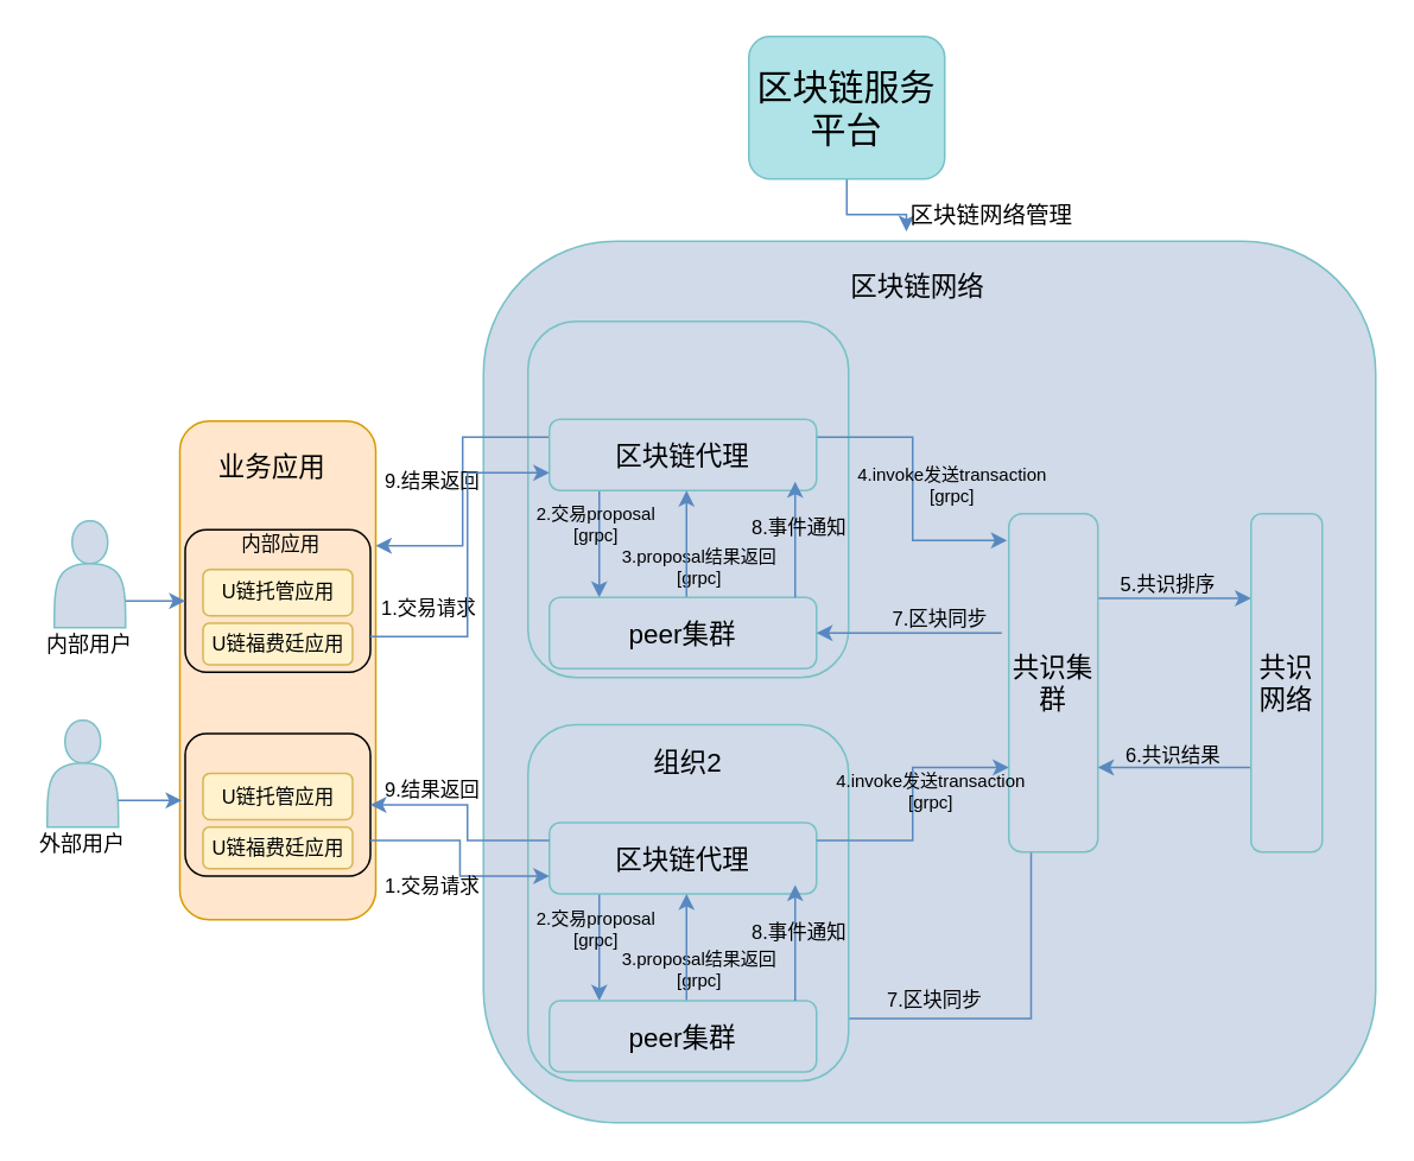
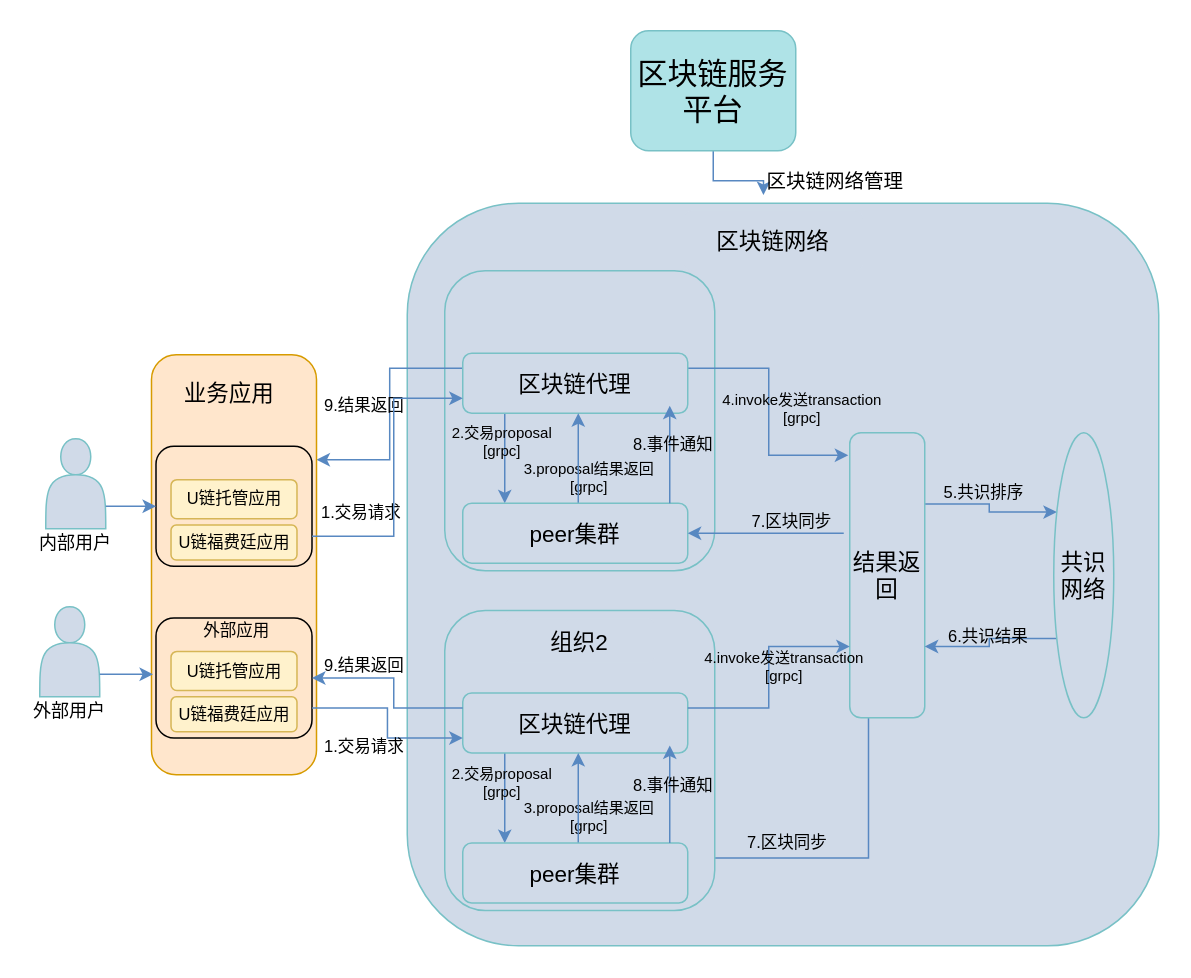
  <mxCell id="0" />
  <mxCell id="1" parent="0" />
  <mxCell id="2" value="" style="rounded=1;whiteSpace=wrap;html=1;strokeColor=#78C1C6;fillColor=#D0DAE8;fontSize=11;align=center;" vertex="1" parent="1"><mxGeometry x="271" y="135" width="501" height="495" as="geometry" /></mxCell>
  <mxCell id="3" value="" style="rounded=1;whiteSpace=wrap;html=1;strokeColor=#78C1C6;fillColor=#D0DAE8;fontSize=20;align=center;" vertex="1" parent="1"><mxGeometry x="296" y="180" width="180" height="200" as="geometry" /></mxCell>
  <mxCell id="4" style="edgeStyle=orthogonalEdgeStyle;rounded=0;orthogonalLoop=1;jettySize=auto;html=1;exitX=0.25;exitY=1;exitDx=0;exitDy=0;entryX=0.25;entryY=0;entryDx=0;entryDy=0;strokeColor=#5888C1;fontSize=10;" edge="1" parent="1"><mxGeometry relative="1" as="geometry"><mxPoint x="336" y="275" as="sourcePoint" /><mxPoint x="336" y="335" as="targetPoint" /></mxGeometry></mxCell>
  <mxCell id="5" style="edgeStyle=orthogonalEdgeStyle;rounded=0;orthogonalLoop=1;jettySize=auto;html=1;exitX=1;exitY=0.25;exitDx=0;exitDy=0;entryX=-0.02;entryY=0.079;entryDx=0;entryDy=0;entryPerimeter=0;strokeColor=#5888C1;fontSize=10;" edge="1" parent="1" source="7" target="10"><mxGeometry relative="1" as="geometry" /></mxCell>
  <mxCell id="6" style="edgeStyle=orthogonalEdgeStyle;rounded=0;orthogonalLoop=1;jettySize=auto;html=1;exitX=0;exitY=0.25;exitDx=0;exitDy=0;entryX=1;entryY=0.25;entryDx=0;entryDy=0;strokeColor=#5888C1;fontSize=11;" edge="1" parent="1" source="7" target="20"><mxGeometry relative="1" as="geometry" /></mxCell>
  <mxCell id="7" value="区块链代理" style="rounded=1;whiteSpace=wrap;html=1;strokeColor=#78C1C6;fillColor=#D0DAE8;fontSize=15;align=center;" vertex="1" parent="1"><mxGeometry x="308" y="235" width="150" height="40" as="geometry" /></mxCell>
  <mxCell id="8" style="edgeStyle=orthogonalEdgeStyle;rounded=0;orthogonalLoop=1;jettySize=auto;html=1;exitX=1;exitY=0.25;exitDx=0;exitDy=0;entryX=0;entryY=0.25;entryDx=0;entryDy=0;strokeColor=#5888C1;fontSize=11;" edge="1" parent="1" source="10" target="12"><mxGeometry relative="1" as="geometry" /></mxCell>
  <mxCell id="9" style="edgeStyle=orthogonalEdgeStyle;rounded=0;orthogonalLoop=1;jettySize=auto;html=1;exitX=0.25;exitY=1;exitDx=0;exitDy=0;entryX=1;entryY=0.25;entryDx=0;entryDy=0;strokeColor=#5888C1;fontSize=11;" edge="1" parent="1" source="10" target="59"><mxGeometry relative="1" as="geometry" /></mxCell>
- <mxCell id="10" value="共识集群" style="rounded=1;whiteSpace=wrap;html=1;strokeColor=#78C1C6;fillColor=#D0DAE8;fontSize=15;align=center;" vertex="1" parent="1"><mxGeometry x="566" y="288" width="50" height="190" as="geometry" /></mxCell>
+ <mxCell id="10" value="结果返回" style="rounded=1;whiteSpace=wrap;html=1;strokeColor=#78C1C6;fillColor=#D0DAE8;fontSize=15;align=center;" vertex="1" parent="1"><mxGeometry x="566" y="288" width="50" height="190" as="geometry" /></mxCell>
  <mxCell id="11" style="edgeStyle=orthogonalEdgeStyle;rounded=0;orthogonalLoop=1;jettySize=auto;html=1;exitX=0;exitY=0.75;exitDx=0;exitDy=0;entryX=1;entryY=0.75;entryDx=0;entryDy=0;strokeColor=#5888C1;fontSize=11;" edge="1" parent="1" source="12" target="10"><mxGeometry relative="1" as="geometry" /></mxCell>
- <mxCell id="12" value="共识网络" style="rounded=1;whiteSpace=wrap;html=1;strokeColor=#78C1C6;fillColor=#D0DAE8;fontSize=15;align=center;" vertex="1" parent="1"><mxGeometry x="702" y="288" width="40" height="190" as="geometry" /></mxCell>
+ <mxCell id="12" value="共识网络" style="ellipse;whiteSpace=wrap;html=1;strokeColor=#78C1C6;fillColor=#D0DAE8;fontSize=15;align=center;" vertex="1" parent="1"><mxGeometry x="702" y="288" width="40" height="190" as="geometry" /></mxCell>
  <mxCell id="13" value="1.交易请求" style="text;html=1;resizable=0;points=[];autosize=1;align=left;verticalAlign=top;spacingTop=-4;fontSize=11;" vertex="1" parent="1"><mxGeometry x="211.5" y="332" width="70" height="20" as="geometry" /></mxCell>
  <mxCell id="14" value="2.交易proposal&lt;br style=&quot;font-size: 10px&quot;&gt;[grpc]" style="text;html=1;resizable=0;points=[];autosize=1;align=center;verticalAlign=top;spacingTop=-4;fontSize=10;" vertex="1" parent="1"><mxGeometry x="293.5" y="280" width="80" height="30" as="geometry" /></mxCell>
  <mxCell id="15" value="3.proposal结果返回&lt;br&gt;[grpc]" style="text;html=1;resizable=0;points=[];autosize=1;align=center;verticalAlign=top;spacingTop=-4;fontSize=10;" vertex="1" parent="1"><mxGeometry x="341.5" y="303.5" width="100" height="30" as="geometry" /></mxCell>
  <mxCell id="16" style="edgeStyle=orthogonalEdgeStyle;rounded=0;orthogonalLoop=1;jettySize=auto;html=1;exitX=0.75;exitY=0;exitDx=0;exitDy=0;entryX=0.75;entryY=1;entryDx=0;entryDy=0;strokeColor=#5888C1;fontSize=10;" edge="1" parent="1"><mxGeometry relative="1" as="geometry"><mxPoint x="385" y="335" as="sourcePoint" /><mxPoint x="385" y="275" as="targetPoint" /></mxGeometry></mxCell>
  <mxCell id="17" value="peer集群" style="rounded=1;whiteSpace=wrap;html=1;strokeColor=#78C1C6;fillColor=#D0DAE8;fontSize=15;align=center;" vertex="1" parent="1"><mxGeometry x="308" y="335" width="150" height="40" as="geometry" /></mxCell>
  <mxCell id="18" value="4.invoke发送transaction&lt;br&gt;[grpc]" style="text;html=1;resizable=0;points=[];autosize=1;align=center;verticalAlign=top;spacingTop=-4;fontSize=10;" vertex="1" parent="1"><mxGeometry x="474" y="258" width="120" height="30" as="geometry" /></mxCell>
  <mxCell id="19" value="" style="group;fillColor=none;strokeColor=none;rounded=1;fontSize=11;" vertex="1" connectable="0" parent="1"><mxGeometry x="100.5" y="236" width="107" height="280" as="geometry" /></mxCell>
  <mxCell id="20" value="" style="rounded=1;whiteSpace=wrap;html=1;strokeColor=#d79b00;fillColor=#ffe6cc;fontSize=12;align=center;" vertex="1" parent="19"><mxGeometry width="110" height="280" as="geometry" /></mxCell>
  <mxCell id="21" value="业务应用" style="rounded=1;whiteSpace=wrap;html=1;strokeColor=none;fillColor=none;fontSize=15;align=center;" vertex="1" parent="19"><mxGeometry x="2.08" y="10" width="98.8" height="30" as="geometry" /></mxCell>
  <mxCell id="22" value="" style="group" vertex="1" connectable="0" parent="19"><mxGeometry x="3" y="60" width="104" height="81" as="geometry" /></mxCell>
  <mxCell id="23" value="" style="rounded=1;whiteSpace=wrap;html=1;strokeColor=#000000;fillColor=none;fontSize=11;align=center;" vertex="1" parent="22"><mxGeometry y="1" width="104" height="80" as="geometry" /></mxCell>
  <mxCell id="24" value="U链托管应用" style="rounded=1;whiteSpace=wrap;html=1;strokeColor=#d6b656;fillColor=#fff2cc;fontSize=11;align=center;" vertex="1" parent="22"><mxGeometry x="10.01" y="23.276" width="83.98" height="26.069" as="geometry" /></mxCell>
  <mxCell id="25" value="U链福费廷应用" style="rounded=1;whiteSpace=wrap;html=1;strokeColor=#d6b656;fillColor=#fff2cc;fontSize=11;align=center;" vertex="1" parent="22"><mxGeometry x="10.01" y="53.569" width="83.98" height="23.276" as="geometry" /></mxCell>
- <mxCell id="26" value="内部应用" style="rounded=1;whiteSpace=wrap;html=1;strokeColor=none;fillColor=none;fontSize=11;align=center;arcSize=50;" vertex="1" parent="22"><mxGeometry x="18.564" width="71.136" height="18.621" as="geometry" /></mxCell>
  <mxCell id="27" value="" style="group" vertex="1" connectable="0" parent="19"><mxGeometry x="3" y="174.5" width="104" height="81" as="geometry" /></mxCell>
  <mxCell id="28" value="" style="rounded=1;whiteSpace=wrap;html=1;strokeColor=#000000;fillColor=none;fontSize=11;align=center;" vertex="1" parent="27"><mxGeometry y="1" width="104" height="80" as="geometry" /></mxCell>
  <mxCell id="29" value="U链托管应用" style="rounded=1;whiteSpace=wrap;html=1;strokeColor=#d6b656;fillColor=#fff2cc;fontSize=11;align=center;" vertex="1" parent="27"><mxGeometry x="10.01" y="23.276" width="83.98" height="26.069" as="geometry" /></mxCell>
  <mxCell id="30" value="U链福费廷应用" style="rounded=1;whiteSpace=wrap;html=1;strokeColor=#d6b656;fillColor=#fff2cc;fontSize=11;align=center;" vertex="1" parent="27"><mxGeometry x="10.01" y="53.569" width="83.98" height="23.276" as="geometry" /></mxCell>
+ <mxCell id="31" value="外部应用" style="rounded=1;whiteSpace=wrap;html=1;strokeColor=none;fillColor=none;fontSize=11;align=center;arcSize=50;" vertex="1" parent="27"><mxGeometry x="18.564" width="71.136" height="18.621" as="geometry" /></mxCell>
  <mxCell id="32" value="5.共识排序" style="text;html=1;resizable=0;points=[];autosize=1;align=left;verticalAlign=top;spacingTop=-4;fontSize=11;" vertex="1" parent="1"><mxGeometry x="627" y="319" width="70" height="10" as="geometry" /></mxCell>
  <mxCell id="33" value="6.共识结果" style="text;html=1;resizable=0;points=[];autosize=1;align=left;verticalAlign=top;spacingTop=-4;fontSize=11;" vertex="1" parent="1"><mxGeometry x="630" y="415" width="70" height="10" as="geometry" /></mxCell>
  <mxCell id="34" value="" style="endArrow=classic;html=1;strokeColor=#5888C1;fontSize=11;entryX=1;entryY=0.5;entryDx=0;entryDy=0;" edge="1" parent="1" target="17"><mxGeometry width="50" height="50" relative="1" as="geometry"><mxPoint x="562" y="355" as="sourcePoint" /><mxPoint x="558" y="330" as="targetPoint" /></mxGeometry></mxCell>
  <mxCell id="35" value="7.区块同步" style="text;html=1;resizable=0;points=[];autosize=1;align=left;verticalAlign=top;spacingTop=-4;fontSize=11;" vertex="1" parent="1"><mxGeometry x="499" y="338" width="70" height="10" as="geometry" /></mxCell>
  <mxCell id="36" value="" style="endArrow=classic;html=1;strokeColor=#5888C1;fontSize=11;" edge="1" parent="1"><mxGeometry width="50" height="50" relative="1" as="geometry"><mxPoint x="446" y="335" as="sourcePoint" /><mxPoint x="446" y="270" as="targetPoint" /></mxGeometry></mxCell>
  <mxCell id="37" value="8.事件通知" style="text;html=1;resizable=0;points=[];autosize=1;align=left;verticalAlign=top;spacingTop=-4;fontSize=11;" vertex="1" parent="1"><mxGeometry x="420" y="287" width="70" height="10" as="geometry" /></mxCell>
  <mxCell id="38" value="9.结果返回" style="text;html=1;resizable=0;points=[];autosize=1;align=left;verticalAlign=top;spacingTop=-4;fontSize=11;" vertex="1" parent="1"><mxGeometry x="213.5" y="261" width="70" height="10" as="geometry" /></mxCell>
  <mxCell id="39" style="edgeStyle=orthogonalEdgeStyle;rounded=0;orthogonalLoop=1;jettySize=auto;html=1;exitX=0.5;exitY=1;exitDx=0;exitDy=0;entryX=0.474;entryY=-0.011;entryDx=0;entryDy=0;entryPerimeter=0;strokeColor=#5888C1;fontSize=20;" edge="1" parent="1" source="40" target="2"><mxGeometry relative="1" as="geometry" /></mxCell>
  <mxCell id="40" value="区块链服务平台" style="rounded=1;whiteSpace=wrap;html=1;strokeColor=#78C1C6;fillColor=#AFE3E7;fontSize=20;align=center;" vertex="1" parent="1"><mxGeometry x="420" y="20" width="110" height="80" as="geometry" /></mxCell>
  <mxCell id="41" value="区块链网络" style="rounded=1;whiteSpace=wrap;html=1;strokeColor=none;fillColor=#D0DAE8;fontSize=15;align=center;" vertex="1" parent="1"><mxGeometry x="455" y="140" width="120" height="40" as="geometry" /></mxCell>
  <mxCell id="42" value="区块链网络管理" style="text;html=1;resizable=0;points=[];autosize=1;align=left;verticalAlign=top;spacingTop=-4;fontSize=13;" vertex="1" parent="1"><mxGeometry x="509" y="110" width="120" height="20" as="geometry" /></mxCell>
  <mxCell id="43" value="" style="group" vertex="1" connectable="0" parent="1"><mxGeometry x="24" y="292" width="60" height="80" as="geometry" /></mxCell>
  <mxCell id="44" value="" style="shape=actor;whiteSpace=wrap;html=1;rounded=1;strokeColor=#78C1C6;fillColor=#D0DAE8;fontSize=20;align=center;" vertex="1" parent="43"><mxGeometry x="6" width="40" height="60" as="geometry" /></mxCell>
  <mxCell id="45" value="内部用户" style="text;html=1;resizable=0;points=[];autosize=1;align=left;verticalAlign=top;spacingTop=-4;fontSize=12;" vertex="1" parent="43"><mxGeometry y="60" width="60" height="20" as="geometry" /></mxCell>
  <mxCell id="46" value="" style="group" vertex="1" connectable="0" parent="1"><mxGeometry x="20" y="404" width="60" height="80" as="geometry" /></mxCell>
  <mxCell id="47" value="" style="shape=actor;whiteSpace=wrap;html=1;rounded=1;strokeColor=#78C1C6;fillColor=#D0DAE8;fontSize=20;align=center;" vertex="1" parent="46"><mxGeometry x="6" width="40" height="60" as="geometry" /></mxCell>
  <mxCell id="48" value="外部用户" style="text;html=1;resizable=0;points=[];autosize=1;align=left;verticalAlign=top;spacingTop=-4;fontSize=12;" vertex="1" parent="46"><mxGeometry y="60" width="60" height="20" as="geometry" /></mxCell>
  <mxCell id="49" style="edgeStyle=orthogonalEdgeStyle;rounded=0;orthogonalLoop=1;jettySize=auto;html=1;exitX=1;exitY=0.75;exitDx=0;exitDy=0;entryX=0;entryY=0.5;entryDx=0;entryDy=0;strokeColor=#5888C1;fontSize=11;" edge="1" parent="1" source="44" target="23"><mxGeometry relative="1" as="geometry" /></mxCell>
  <mxCell id="50" style="edgeStyle=orthogonalEdgeStyle;rounded=0;orthogonalLoop=1;jettySize=auto;html=1;exitX=1;exitY=0.75;exitDx=0;exitDy=0;strokeColor=#5888C1;fontSize=11;" edge="1" parent="1" source="47"><mxGeometry relative="1" as="geometry"><mxPoint x="101.5" y="449" as="targetPoint" /><mxPoint x="77.5" y="449" as="sourcePoint" /></mxGeometry></mxCell>
  <mxCell id="51" value="" style="group" vertex="1" connectable="0" parent="1"><mxGeometry x="293.5" y="406.5" width="196.5" height="200" as="geometry" /></mxCell>
  <mxCell id="52" value="" style="rounded=1;whiteSpace=wrap;html=1;strokeColor=#78C1C6;fillColor=#D0DAE8;fontSize=20;align=center;" vertex="1" parent="51"><mxGeometry x="2.5" width="180" height="200" as="geometry" /></mxCell>
  <mxCell id="53" value="组织2" style="rounded=1;whiteSpace=wrap;html=1;strokeColor=none;fillColor=#D0DAE8;fontSize=15;align=center;" vertex="1" parent="51"><mxGeometry x="42.5" y="5.5" width="100" height="29" as="geometry" /></mxCell>
  <mxCell id="54" style="edgeStyle=orthogonalEdgeStyle;rounded=0;orthogonalLoop=1;jettySize=auto;html=1;exitX=0.25;exitY=1;exitDx=0;exitDy=0;entryX=0.25;entryY=0;entryDx=0;entryDy=0;strokeColor=#5888C1;fontSize=10;" edge="1" parent="51"><mxGeometry relative="1" as="geometry"><mxPoint x="42.5" y="95" as="sourcePoint" /><mxPoint x="42.5" y="155" as="targetPoint" /></mxGeometry></mxCell>
  <mxCell id="55" value="区块链代理" style="rounded=1;whiteSpace=wrap;html=1;strokeColor=#78C1C6;fillColor=#D0DAE8;fontSize=15;align=center;" vertex="1" parent="51"><mxGeometry x="14.5" y="55" width="150" height="40" as="geometry" /></mxCell>
  <mxCell id="56" value="2.交易proposal&lt;br style=&quot;font-size: 10px&quot;&gt;[grpc]" style="text;html=1;resizable=0;points=[];autosize=1;align=center;verticalAlign=top;spacingTop=-4;fontSize=10;" vertex="1" parent="51"><mxGeometry y="100" width="80" height="30" as="geometry" /></mxCell>
  <mxCell id="57" value="3.proposal结果返回&lt;br&gt;[grpc]" style="text;html=1;resizable=0;points=[];autosize=1;align=center;verticalAlign=top;spacingTop=-4;fontSize=10;" vertex="1" parent="51"><mxGeometry x="48" y="123.5" width="100" height="30" as="geometry" /></mxCell>
  <mxCell id="58" style="edgeStyle=orthogonalEdgeStyle;rounded=0;orthogonalLoop=1;jettySize=auto;html=1;exitX=0.75;exitY=0;exitDx=0;exitDy=0;entryX=0.75;entryY=1;entryDx=0;entryDy=0;strokeColor=#5888C1;fontSize=10;" edge="1" parent="51"><mxGeometry relative="1" as="geometry"><mxPoint x="91.5" y="155" as="sourcePoint" /><mxPoint x="91.5" y="95" as="targetPoint" /></mxGeometry></mxCell>
  <mxCell id="59" value="peer集群" style="rounded=1;whiteSpace=wrap;html=1;strokeColor=#78C1C6;fillColor=#D0DAE8;fontSize=15;align=center;" vertex="1" parent="51"><mxGeometry x="14.5" y="155" width="150" height="40" as="geometry" /></mxCell>
  <mxCell id="60" value="" style="endArrow=classic;html=1;strokeColor=#5888C1;fontSize=11;" edge="1" parent="51"><mxGeometry width="50" height="50" relative="1" as="geometry"><mxPoint x="152.5" y="155" as="sourcePoint" /><mxPoint x="152.5" y="90" as="targetPoint" /></mxGeometry></mxCell>
  <mxCell id="61" value="8.事件通知" style="text;html=1;resizable=0;points=[];autosize=1;align=left;verticalAlign=top;spacingTop=-4;fontSize=11;" vertex="1" parent="51"><mxGeometry x="126.5" y="107" width="70" height="10" as="geometry" /></mxCell>
  <mxCell id="62" style="edgeStyle=orthogonalEdgeStyle;rounded=0;orthogonalLoop=1;jettySize=auto;html=1;exitX=1;exitY=0.75;exitDx=0;exitDy=0;entryX=0;entryY=0.75;entryDx=0;entryDy=0;strokeColor=#5888C1;fontSize=11;" edge="1" parent="1" source="23" target="7"><mxGeometry relative="1" as="geometry"><Array as="points"><mxPoint x="262" y="357" /><mxPoint x="262" y="265" /></Array></mxGeometry></mxCell>
  <mxCell id="63" style="edgeStyle=orthogonalEdgeStyle;rounded=0;orthogonalLoop=1;jettySize=auto;html=1;exitX=1;exitY=0.75;exitDx=0;exitDy=0;entryX=0;entryY=0.75;entryDx=0;entryDy=0;strokeColor=#5888C1;fontSize=11;" edge="1" parent="1" source="28" target="55"><mxGeometry relative="1" as="geometry" /></mxCell>
  <mxCell id="64" value="1.交易请求" style="text;html=1;resizable=0;points=[];autosize=1;align=left;verticalAlign=top;spacingTop=-4;fontSize=11;" vertex="1" parent="1"><mxGeometry x="213.5" y="487.5" width="70" height="20" as="geometry" /></mxCell>
  <mxCell id="65" style="edgeStyle=orthogonalEdgeStyle;rounded=0;orthogonalLoop=1;jettySize=auto;html=1;exitX=0;exitY=0.25;exitDx=0;exitDy=0;entryX=1;entryY=0.5;entryDx=0;entryDy=0;strokeColor=#5888C1;fontSize=11;" edge="1" parent="1" source="55" target="28"><mxGeometry relative="1" as="geometry"><Array as="points"><mxPoint x="262" y="472" /><mxPoint x="262" y="452" /></Array></mxGeometry></mxCell>
  <mxCell id="66" value="9.结果返回" style="text;html=1;resizable=0;points=[];autosize=1;align=left;verticalAlign=top;spacingTop=-4;fontSize=11;" vertex="1" parent="1"><mxGeometry x="213.5" y="434" width="70" height="10" as="geometry" /></mxCell>
  <mxCell id="67" style="edgeStyle=orthogonalEdgeStyle;rounded=0;orthogonalLoop=1;jettySize=auto;html=1;exitX=1;exitY=0.25;exitDx=0;exitDy=0;entryX=0;entryY=0.75;entryDx=0;entryDy=0;strokeColor=#5888C1;fontSize=11;" edge="1" parent="1" source="55" target="10"><mxGeometry relative="1" as="geometry" /></mxCell>
  <mxCell id="68" value="4.invoke发送transaction&lt;br&gt;[grpc]" style="text;html=1;resizable=0;points=[];autosize=1;align=center;verticalAlign=top;spacingTop=-4;fontSize=10;" vertex="1" parent="1"><mxGeometry x="461.5" y="430" width="120" height="30" as="geometry" /></mxCell>
  <mxCell id="69" value="7.区块同步" style="text;html=1;resizable=0;points=[];autosize=1;align=left;verticalAlign=top;spacingTop=-4;fontSize=11;" vertex="1" parent="1"><mxGeometry x="496" y="551.5" width="70" height="10" as="geometry" /></mxCell>
